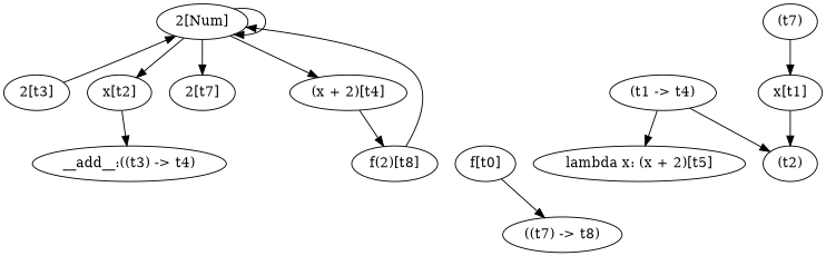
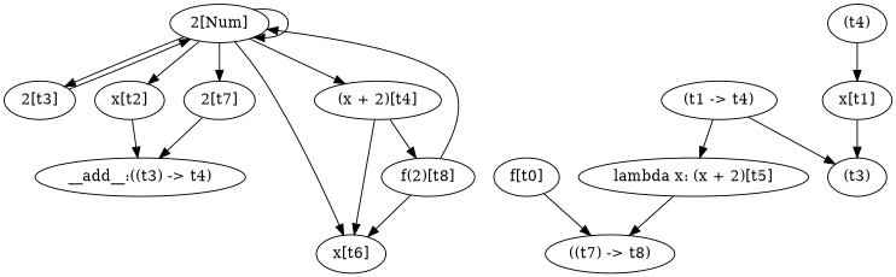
  digraph {
    "2[Num]"
    "2[t3]"
    "x[t2]"
    "2[t7]"
+   "x[t6]"
    "(x + 2)[t4]"
    "__add__:((t3) -> t4)"
    "f(2)[t8]"
    "lambda x: (x + 2)[t5]"
    "((t7) -> t8)"
    "f[t0]"
    "x[t1]"
-   "(t2)"
-   "(t7)"
+   "(t2)" [label="(t3)"]
+   "(t7)" [label="(t4)"]
    "(t1 -> t4)"
    "2[Num]" -> "2[Num]"
+   "2[Num]" -> "2[t3]"
    "2[Num]" -> "x[t2]"
    "2[Num]" -> "2[t7]"
+   "2[Num]" -> "x[t6]"
    "2[Num]" -> "(x + 2)[t4]"
    "2[t3]" -> "2[Num]"
    "x[t2]" -> "__add__:((t3) -> t4)"
+   "2[t7]" -> "__add__:((t3) -> t4)"
+   "(x + 2)[t4]" -> "x[t6]"
    "(x + 2)[t4]" -> "f(2)[t8]"
    "f(2)[t8]" -> "2[Num]"
+   "f(2)[t8]" -> "x[t6]"
+   "lambda x: (x + 2)[t5]" -> "((t7) -> t8)"
    "f[t0]" -> "((t7) -> t8)"
    "x[t1]" -> "(t2)"
    "(t7)" -> "x[t1]"
    "(t1 -> t4)" -> "lambda x: (x + 2)[t5]"
    "(t1 -> t4)" -> "(t2)"
  }
